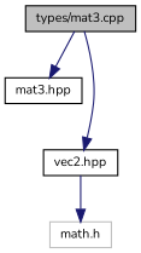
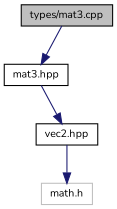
  digraph {
    fontname=Nunito
    node [color=black fillcolor=white fontname=Nunito fontsize=10 shape=record style=filled]
    edge [color=midnightblue fontname=Nunito fontsize=10 labelfontname=Helvetica labelfontsize=10 style=solid]
    n1 [fillcolor=grey75 fontcolor=black height=0.2 label="types/mat3.cpp" width=0.4]
    n2 [height=0.2 label="mat3.hpp" width=0.4]
    n3 [height=0.2 label="vec2.hpp" width=0.4]
    n4 [color=grey75 height=0.2 label="math.h" width=0.4]
    n1 -> n2
-   n1 -> n3
+   n2 -> n3
    n3 -> n4
  }
